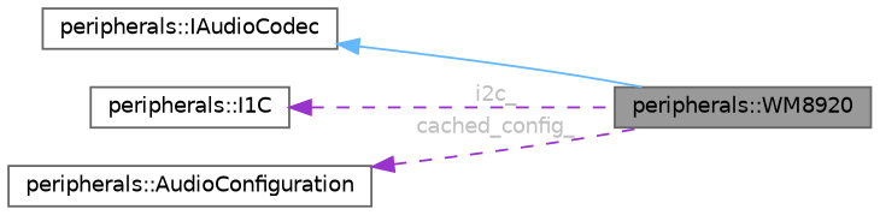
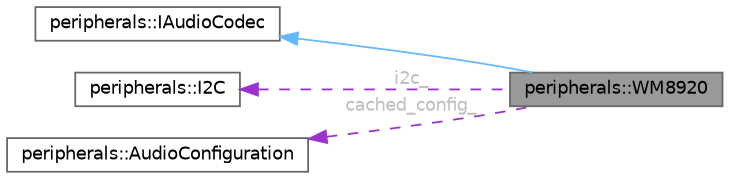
  digraph {
    rankdir=LR
    node [color=gray40 fillcolor=white fontname=Helvetica fontsize=10 shape=box style=filled]
    edge [color=darkorchid3 dir=back fontname=Helvetica fontsize=10 labelfontname=Helvetica labelfontsize=10 style=dashed fontcolor=grey]
    n1 [fillcolor=grey60 fontcolor=black height=0.2 label="peripherals::WM8920" width=0.4]
    n2 [height=0.2 label="peripherals::IAudioCodec" width=0.4]
-   n3 [height=0.2 label="peripherals::I1C" width=0.4]
+   n3 [height=0.2 label="peripherals::I2C" width=0.4]
    n4 [height=0.2 label="peripherals::AudioConfiguration" width=0.4]
    n2 -> n1 [color=steelblue1 style=solid fontcolor=""]
    n3 -> n1 [label=" i2c_"]
    n4 -> n1 [label=" cached_config_"]
  }
